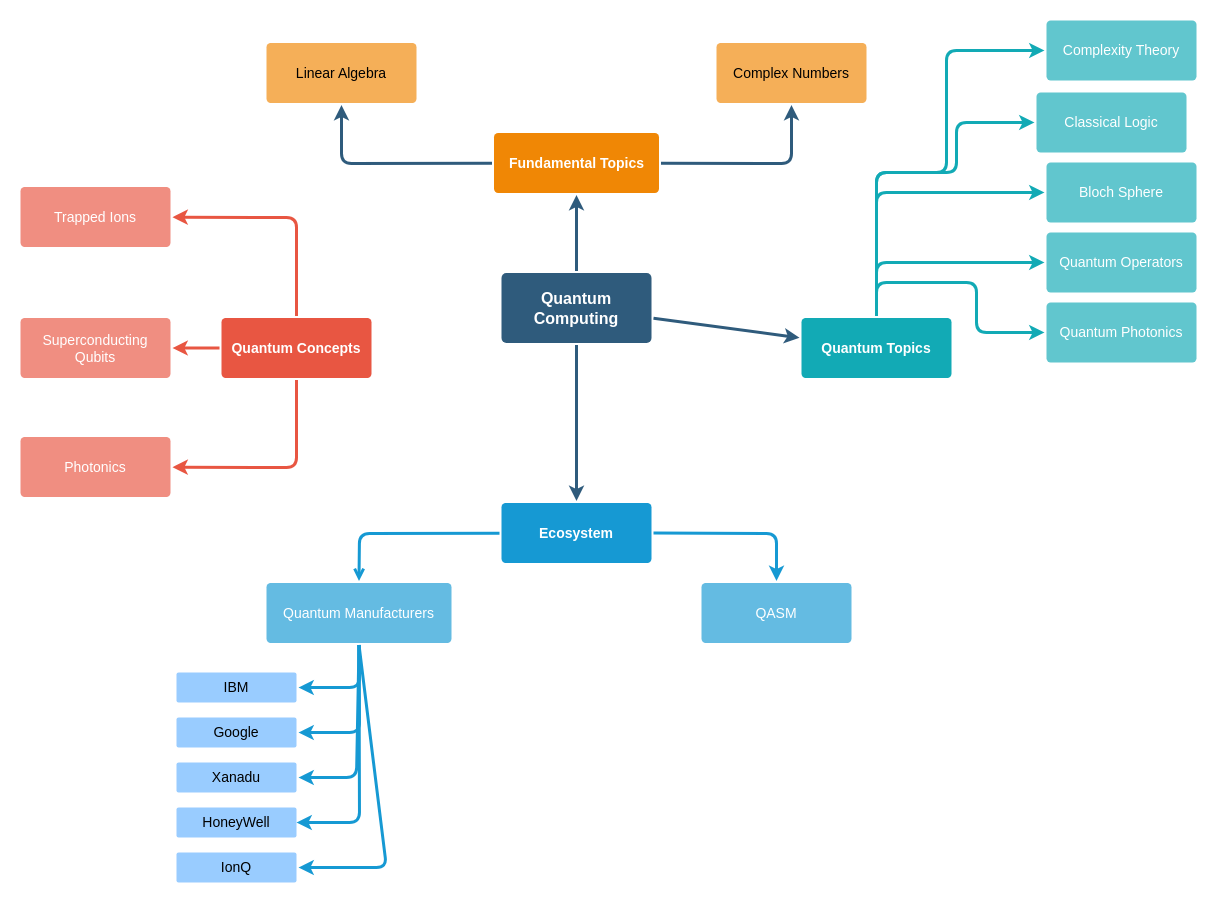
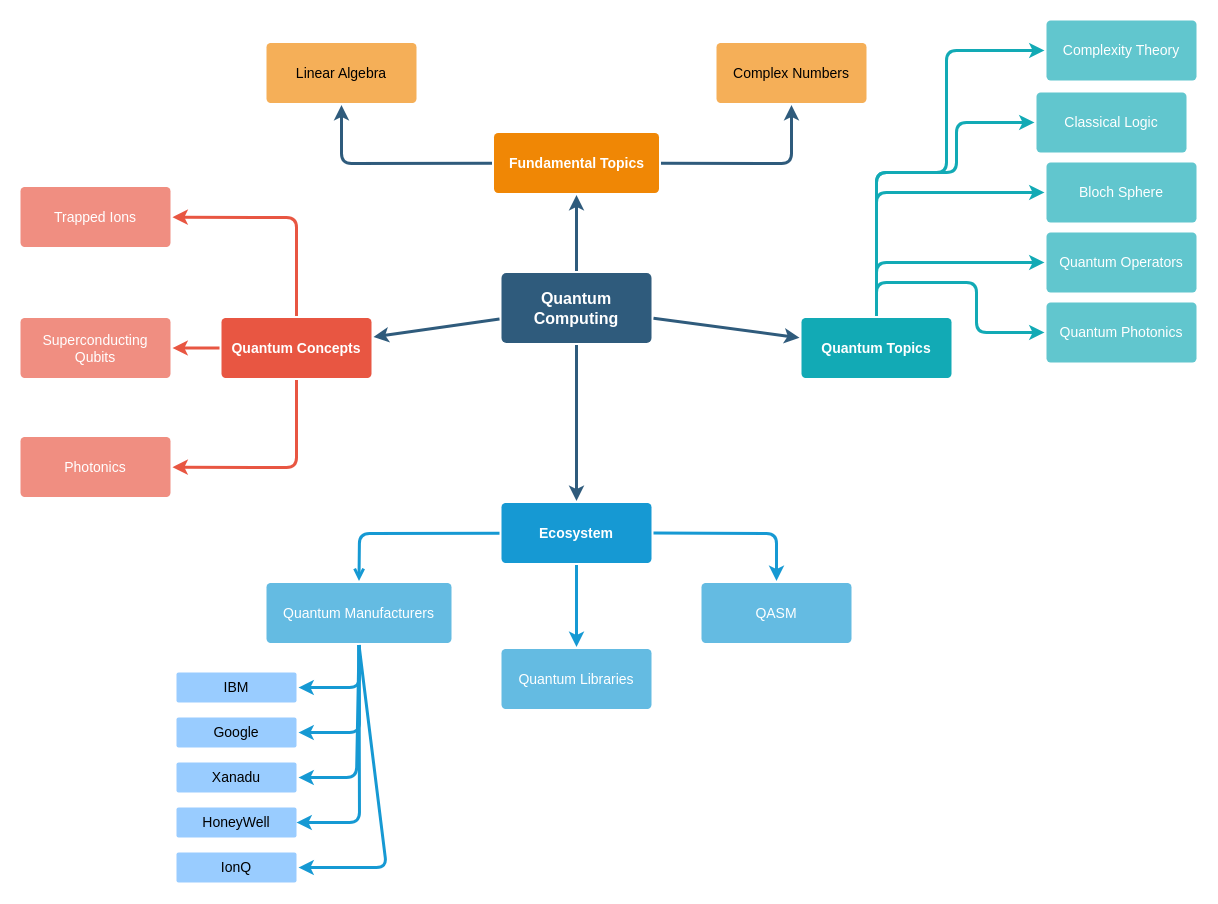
  <mxCell id="0" />
  <mxCell id="1" parent="0" />
  <mxCell id="2" value="" style="edgeStyle=none;rounded=0;jumpStyle=none;html=1;shadow=0;labelBackgroundColor=none;startArrow=none;startFill=0;endArrow=classic;endFill=1;jettySize=auto;orthogonalLoop=1;strokeColor=#2F5B7C;strokeWidth=3;fontFamily=Helvetica;fontSize=16;fontColor=#23445D;spacing=5;" parent="1" source="6" target="23" edge="1"><mxGeometry relative="1" as="geometry" /></mxCell>
  <mxCell id="3" value="" style="edgeStyle=none;rounded=0;jumpStyle=none;html=1;shadow=0;labelBackgroundColor=none;startArrow=none;startFill=0;endArrow=classic;endFill=1;jettySize=auto;orthogonalLoop=1;strokeColor=#2F5B7C;strokeWidth=3;fontFamily=Helvetica;fontSize=16;fontColor=#23445D;spacing=5;" parent="1" source="6" target="27" edge="1"><mxGeometry relative="1" as="geometry" /></mxCell>
  <mxCell id="4" value="" style="edgeStyle=none;rounded=0;jumpStyle=none;html=1;shadow=0;labelBackgroundColor=none;startArrow=none;startFill=0;endArrow=classic;endFill=1;jettySize=auto;orthogonalLoop=1;strokeColor=#2F5B7C;strokeWidth=3;fontFamily=Helvetica;fontSize=16;fontColor=#23445D;spacing=5;" parent="1" source="6" target="17" edge="1"><mxGeometry relative="1" as="geometry" /></mxCell>
+ <mxCell id="5" value="" style="edgeStyle=none;rounded=0;jumpStyle=none;html=1;shadow=0;labelBackgroundColor=none;startArrow=none;startFill=0;endArrow=classic;endFill=1;jettySize=auto;orthogonalLoop=1;strokeColor=#2F5B7C;strokeWidth=3;fontFamily=Helvetica;fontSize=16;fontColor=#23445D;spacing=5;" parent="1" source="6" target="10" edge="1"><mxGeometry relative="1" as="geometry" /></mxCell>
  <mxCell id="6" value="Quantum Computing" style="rounded=1;whiteSpace=wrap;html=1;shadow=0;labelBackgroundColor=none;strokeColor=none;strokeWidth=3;fillColor=#2F5B7C;fontFamily=Helvetica;fontSize=16;fontColor=#FFFFFF;align=center;fontStyle=1;spacing=5;arcSize=7;perimeterSpacing=2;" parent="1" vertex="1"><mxGeometry x="501" y="272.5" width="150" height="70" as="geometry" /></mxCell>
  <mxCell id="7" value="" style="edgeStyle=none;rounded=1;jumpStyle=none;html=1;shadow=0;labelBackgroundColor=none;startArrow=none;startFill=0;jettySize=auto;orthogonalLoop=1;strokeColor=#E85642;strokeWidth=3;fontFamily=Helvetica;fontSize=14;fontColor=#FFFFFF;spacing=5;fontStyle=1;fillColor=#b0e3e6;" parent="1" source="10" target="13" edge="1"><mxGeometry relative="1" as="geometry"><Array as="points"><mxPoint x="296" y="217" /></Array></mxGeometry></mxCell>
  <mxCell id="8" value="" style="edgeStyle=none;rounded=1;jumpStyle=none;html=1;shadow=0;labelBackgroundColor=none;startArrow=none;startFill=0;jettySize=auto;orthogonalLoop=1;strokeColor=#E85642;strokeWidth=3;fontFamily=Helvetica;fontSize=14;fontColor=#FFFFFF;spacing=5;fontStyle=1;fillColor=#b0e3e6;" parent="1" source="10" target="12" edge="1"><mxGeometry relative="1" as="geometry" /></mxCell>
  <mxCell id="9" value="" style="edgeStyle=none;rounded=1;jumpStyle=none;html=1;shadow=0;labelBackgroundColor=none;startArrow=none;startFill=0;jettySize=auto;orthogonalLoop=1;strokeColor=#E85642;strokeWidth=3;fontFamily=Helvetica;fontSize=14;fontColor=#FFFFFF;spacing=5;fontStyle=1;fillColor=#b0e3e6;" parent="1" source="10" target="11" edge="1"><mxGeometry relative="1" as="geometry"><Array as="points"><mxPoint x="296" y="467" /></Array></mxGeometry></mxCell>
  <mxCell id="10" value="Quantum Concepts" style="rounded=1;whiteSpace=wrap;html=1;shadow=0;labelBackgroundColor=none;strokeColor=none;strokeWidth=3;fillColor=#e85642;fontFamily=Helvetica;fontSize=14;fontColor=#FFFFFF;align=center;spacing=5;fontStyle=1;arcSize=7;perimeterSpacing=2;" parent="1" vertex="1"><mxGeometry x="221" y="317.5" width="150" height="60" as="geometry" /></mxCell>
  <mxCell id="11" value="Photonics" style="rounded=1;whiteSpace=wrap;html=1;shadow=0;labelBackgroundColor=none;strokeColor=none;strokeWidth=3;fillColor=#f08e81;fontFamily=Helvetica;fontSize=14;fontColor=#FFFFFF;align=center;spacing=5;fontStyle=0;arcSize=7;perimeterSpacing=2;" parent="1" vertex="1"><mxGeometry x="20" y="436.5" width="150" height="60" as="geometry" /></mxCell>
  <mxCell id="12" value="Superconducting Qubits" style="rounded=1;whiteSpace=wrap;html=1;shadow=0;labelBackgroundColor=none;strokeColor=none;strokeWidth=3;fillColor=#f08e81;fontFamily=Helvetica;fontSize=14;fontColor=#FFFFFF;align=center;spacing=5;fontStyle=0;arcSize=7;perimeterSpacing=2;" parent="1" vertex="1"><mxGeometry x="20" y="317.5" width="150" height="60" as="geometry" /></mxCell>
  <mxCell id="13" value="Trapped Ions" style="rounded=1;whiteSpace=wrap;html=1;shadow=0;labelBackgroundColor=none;strokeColor=none;strokeWidth=3;fillColor=#f08e81;fontFamily=Helvetica;fontSize=14;fontColor=#FFFFFF;align=center;spacing=5;fontStyle=0;arcSize=7;perimeterSpacing=2;" parent="1" vertex="1"><mxGeometry x="20" y="186.5" width="150" height="60" as="geometry" /></mxCell>
  <mxCell id="14" value="" style="edgeStyle=none;rounded=1;jumpStyle=none;html=1;shadow=0;labelBackgroundColor=none;startArrow=none;startFill=0;jettySize=auto;orthogonalLoop=1;strokeColor=#1699D3;strokeWidth=3;fontFamily=Helvetica;fontSize=14;fontColor=#FFFFFF;spacing=5;fontStyle=1;fillColor=#b0e3e6;entryX=0.5;entryY=0;entryDx=0;entryDy=0;endArrow=open;" parent="1" source="17" target="20" edge="1"><mxGeometry relative="1" as="geometry"><Array as="points"><mxPoint x="359" y="533" /></Array></mxGeometry></mxCell>
+ <mxCell id="15" value="" style="edgeStyle=none;rounded=1;jumpStyle=none;html=1;shadow=0;labelBackgroundColor=none;startArrow=none;startFill=0;jettySize=auto;orthogonalLoop=1;strokeColor=#1699D3;strokeWidth=3;fontFamily=Helvetica;fontSize=14;fontColor=#FFFFFF;spacing=5;fontStyle=1;fillColor=#b0e3e6;entryX=0.5;entryY=0;entryDx=0;entryDy=0;" parent="1" source="17" target="19" edge="1"><mxGeometry relative="1" as="geometry" /></mxCell>
  <mxCell id="16" value="" style="edgeStyle=none;rounded=1;jumpStyle=none;html=1;shadow=0;labelBackgroundColor=none;startArrow=none;startFill=0;jettySize=auto;orthogonalLoop=1;strokeColor=#1699D3;strokeWidth=3;fontFamily=Helvetica;fontSize=14;fontColor=#FFFFFF;spacing=5;fontStyle=1;fillColor=#b0e3e6;entryX=0.5;entryY=0;entryDx=0;entryDy=0;exitX=1;exitY=0.5;exitDx=0;exitDy=0;" parent="1" source="17" target="18" edge="1"><mxGeometry relative="1" as="geometry"><Array as="points"><mxPoint x="776" y="533" /></Array></mxGeometry></mxCell>
  <mxCell id="17" value="Ecosystem" style="rounded=1;whiteSpace=wrap;html=1;shadow=0;labelBackgroundColor=none;strokeColor=none;strokeWidth=3;fillColor=#1699d3;fontFamily=Helvetica;fontSize=14;fontColor=#FFFFFF;align=center;spacing=5;fontStyle=1;arcSize=7;perimeterSpacing=2;" parent="1" vertex="1"><mxGeometry x="501" y="502.5" width="150" height="60" as="geometry" /></mxCell>
  <mxCell id="18" value="QASM" style="rounded=1;whiteSpace=wrap;html=1;shadow=0;labelBackgroundColor=none;strokeColor=none;strokeWidth=3;fillColor=#64bbe2;fontFamily=Helvetica;fontSize=14;fontColor=#FFFFFF;align=center;spacing=5;arcSize=7;perimeterSpacing=2;" parent="1" vertex="1"><mxGeometry x="701" y="582.5" width="150" height="60" as="geometry" /></mxCell>
+ <mxCell id="19" value="Quantum Libraries" style="rounded=1;whiteSpace=wrap;html=1;shadow=0;labelBackgroundColor=none;strokeColor=none;strokeWidth=3;fillColor=#64bbe2;fontFamily=Helvetica;fontSize=14;fontColor=#FFFFFF;align=center;spacing=5;arcSize=7;perimeterSpacing=2;" parent="1" vertex="1"><mxGeometry x="501" y="648.5" width="150" height="60" as="geometry" /></mxCell>
  <mxCell id="20" value="Quantum Manufacturers" style="rounded=1;whiteSpace=wrap;html=1;shadow=0;labelBackgroundColor=none;strokeColor=none;strokeWidth=3;fillColor=#64bbe2;fontFamily=Helvetica;fontSize=14;fontColor=#FFFFFF;align=center;spacing=5;arcSize=7;perimeterSpacing=2;" parent="1" vertex="1"><mxGeometry x="266" y="582.5" width="185" height="60" as="geometry" /></mxCell>
  <mxCell id="21" style="edgeStyle=none;rounded=1;jumpStyle=none;html=1;shadow=0;labelBackgroundColor=none;startArrow=none;startFill=0;jettySize=auto;orthogonalLoop=1;strokeColor=#2F5B7C;strokeWidth=3;fontFamily=Helvetica;fontSize=14;fontColor=#FFFFFF;spacing=5;fontStyle=1;fillColor=#b0e3e6;" parent="1" source="23" target="25" edge="1"><mxGeometry relative="1" as="geometry"><Array as="points"><mxPoint x="341" y="163" /></Array></mxGeometry></mxCell>
  <mxCell id="22" style="edgeStyle=none;rounded=1;jumpStyle=none;html=1;shadow=0;labelBackgroundColor=none;startArrow=none;startFill=0;jettySize=auto;orthogonalLoop=1;strokeColor=#2F5B7C;strokeWidth=3;fontFamily=Helvetica;fontSize=14;fontColor=#FFFFFF;spacing=5;fontStyle=1;fillColor=#b0e3e6;" parent="1" source="23" target="24" edge="1"><mxGeometry relative="1" as="geometry"><Array as="points"><mxPoint x="791" y="163" /></Array></mxGeometry></mxCell>
  <mxCell id="23" value="Fundamental Topics" style="rounded=1;whiteSpace=wrap;html=1;shadow=0;labelBackgroundColor=none;strokeColor=none;strokeWidth=3;fillColor=#F08705;fontFamily=Helvetica;fontSize=14;fontColor=#FFFFFF;align=center;spacing=5;fontStyle=1;arcSize=7;perimeterSpacing=2;" parent="1" vertex="1"><mxGeometry x="493.5" y="132.5" width="165" height="60" as="geometry" /></mxCell>
  <mxCell id="24" value="&lt;font color=&quot;#000000&quot;&gt;Complex Numbers&lt;/font&gt;" style="rounded=1;whiteSpace=wrap;html=1;shadow=0;labelBackgroundColor=none;strokeColor=none;strokeWidth=3;fillColor=#f5af58;fontFamily=Helvetica;fontSize=14;fontColor=#FFFFFF;align=center;spacing=5;arcSize=7;perimeterSpacing=2;" parent="1" vertex="1"><mxGeometry x="716" y="42.5" width="150" height="60" as="geometry" /></mxCell>
  <mxCell id="25" value="&lt;font color=&quot;#000000&quot;&gt;Linear Algebra&lt;/font&gt;" style="rounded=1;whiteSpace=wrap;html=1;shadow=0;labelBackgroundColor=none;strokeColor=none;strokeWidth=3;fillColor=#f5af58;fontFamily=Helvetica;fontSize=14;fontColor=#FFFFFF;align=center;spacing=5;arcSize=7;perimeterSpacing=2;" parent="1" vertex="1"><mxGeometry x="266" y="42.5" width="150" height="60" as="geometry" /></mxCell>
  <mxCell id="26" style="edgeStyle=none;rounded=1;jumpStyle=none;html=1;shadow=0;labelBackgroundColor=none;startArrow=none;startFill=0;jettySize=auto;orthogonalLoop=1;strokeColor=#12AAB5;strokeWidth=3;fontFamily=Helvetica;fontSize=14;fontColor=#FFFFFF;spacing=5;fontStyle=1;fillColor=#b0e3e6;" parent="1" source="27" target="31" edge="1"><mxGeometry relative="1" as="geometry"><Array as="points"><mxPoint x="876" y="172" /><mxPoint x="946" y="172" /><mxPoint x="946" y="50" /></Array></mxGeometry></mxCell>
  <mxCell id="27" value="Quantum Topics" style="rounded=1;whiteSpace=wrap;html=1;shadow=0;labelBackgroundColor=none;strokeColor=none;strokeWidth=3;fillColor=#12aab5;fontFamily=Helvetica;fontSize=14;fontColor=#FFFFFF;align=center;spacing=5;fontStyle=1;arcSize=7;perimeterSpacing=2;" parent="1" vertex="1"><mxGeometry x="801" y="317.5" width="150" height="60" as="geometry" /></mxCell>
  <mxCell id="28" value="Quantum Operators" style="rounded=1;whiteSpace=wrap;html=1;shadow=0;labelBackgroundColor=none;strokeColor=none;strokeWidth=3;fillColor=#61c6ce;fontFamily=Helvetica;fontSize=14;fontColor=#FFFFFF;align=center;spacing=5;fontStyle=0;arcSize=7;perimeterSpacing=2;" parent="1" vertex="1"><mxGeometry x="1046" y="232" width="150" height="60" as="geometry" /></mxCell>
  <mxCell id="29" value="Bloch Sphere" style="rounded=1;whiteSpace=wrap;html=1;shadow=0;labelBackgroundColor=none;strokeColor=none;strokeWidth=3;fillColor=#61c6ce;fontFamily=Helvetica;fontSize=14;fontColor=#FFFFFF;align=center;spacing=5;fontStyle=0;arcSize=7;perimeterSpacing=2;" parent="1" vertex="1"><mxGeometry x="1046" y="162" width="150" height="60" as="geometry" /></mxCell>
  <mxCell id="30" value="Classical Logic" style="rounded=1;whiteSpace=wrap;html=1;shadow=0;labelBackgroundColor=none;strokeColor=none;strokeWidth=3;fillColor=#61c6ce;fontFamily=Helvetica;fontSize=14;fontColor=#FFFFFF;align=center;spacing=5;fontStyle=0;arcSize=7;perimeterSpacing=2;" parent="1" vertex="1"><mxGeometry x="1036" y="92" width="150" height="60" as="geometry" /></mxCell>
  <mxCell id="31" value="Complexity Theory" style="rounded=1;whiteSpace=wrap;html=1;shadow=0;labelBackgroundColor=none;strokeColor=none;strokeWidth=3;fillColor=#61c6ce;fontFamily=Helvetica;fontSize=14;fontColor=#FFFFFF;align=center;spacing=5;fontStyle=0;arcSize=7;perimeterSpacing=2;" parent="1" vertex="1"><mxGeometry x="1046" y="20" width="150" height="60" as="geometry" /></mxCell>
  <mxCell id="32" value="Quantum Photonics" style="rounded=1;whiteSpace=wrap;html=1;shadow=0;labelBackgroundColor=none;strokeColor=none;strokeWidth=3;fillColor=#61c6ce;fontFamily=Helvetica;fontSize=14;fontColor=#FFFFFF;align=center;spacing=5;fontStyle=0;arcSize=7;perimeterSpacing=2;" parent="1" vertex="1"><mxGeometry x="1046" y="302" width="150" height="60" as="geometry" /></mxCell>
  <mxCell id="33" style="edgeStyle=none;rounded=1;jumpStyle=none;html=1;shadow=0;labelBackgroundColor=none;startArrow=none;startFill=0;jettySize=auto;orthogonalLoop=1;strokeColor=#12AAB5;strokeWidth=3;fontFamily=Helvetica;fontSize=14;fontColor=#FFFFFF;spacing=5;fontStyle=1;fillColor=#b0e3e6;entryX=0;entryY=0.5;entryDx=0;entryDy=0;" parent="1" target="30" edge="1"><mxGeometry relative="1" as="geometry"><mxPoint x="876" y="312" as="sourcePoint" /><mxPoint x="1019" y="60" as="targetPoint" /><Array as="points"><mxPoint x="876" y="172" /><mxPoint x="956" y="172" /><mxPoint x="956" y="122" /></Array></mxGeometry></mxCell>
  <mxCell id="34" style="edgeStyle=none;rounded=1;jumpStyle=none;html=1;shadow=0;labelBackgroundColor=none;startArrow=none;startFill=0;jettySize=auto;orthogonalLoop=1;strokeColor=#12AAB5;strokeWidth=3;fontFamily=Helvetica;fontSize=14;fontColor=#FFFFFF;spacing=5;fontStyle=1;fillColor=#b0e3e6;entryX=0;entryY=0.5;entryDx=0;entryDy=0;" parent="1" target="29" edge="1"><mxGeometry relative="1" as="geometry"><mxPoint x="876" y="312" as="sourcePoint" /><mxPoint x="1029" y="70" as="targetPoint" /><Array as="points"><mxPoint x="876" y="192" /><mxPoint x="966" y="192" /><mxPoint x="956" y="192" /></Array></mxGeometry></mxCell>
  <mxCell id="35" style="edgeStyle=none;rounded=1;jumpStyle=none;html=1;shadow=0;labelBackgroundColor=none;startArrow=none;startFill=0;jettySize=auto;orthogonalLoop=1;strokeColor=#12AAB5;strokeWidth=3;fontFamily=Helvetica;fontSize=14;fontColor=#FFFFFF;spacing=5;fontStyle=1;fillColor=#b0e3e6;entryX=0;entryY=0.5;entryDx=0;entryDy=0;" parent="1" target="28" edge="1"><mxGeometry relative="1" as="geometry"><mxPoint x="876" y="312" as="sourcePoint" /><mxPoint x="1019" y="202" as="targetPoint" /><Array as="points"><mxPoint x="876" y="262" /><mxPoint x="966" y="262" /></Array></mxGeometry></mxCell>
  <mxCell id="36" style="edgeStyle=none;rounded=1;jumpStyle=none;html=1;shadow=0;labelBackgroundColor=none;startArrow=none;startFill=0;jettySize=auto;orthogonalLoop=1;strokeColor=#12AAB5;strokeWidth=3;fontFamily=Helvetica;fontSize=14;fontColor=#FFFFFF;spacing=5;fontStyle=1;fillColor=#b0e3e6;entryX=0;entryY=0.5;entryDx=0;entryDy=0;" parent="1" target="32" edge="1"><mxGeometry relative="1" as="geometry"><mxPoint x="876" y="312" as="sourcePoint" /><mxPoint x="1019" y="272" as="targetPoint" /><Array as="points"><mxPoint x="876" y="282" /><mxPoint x="976" y="282" /><mxPoint x="976" y="332" /></Array></mxGeometry></mxCell>
  <mxCell id="37" value="&lt;font color=&quot;#000000&quot;&gt;IBM&lt;/font&gt;" style="rounded=1;whiteSpace=wrap;html=1;shadow=0;labelBackgroundColor=none;strokeColor=none;strokeWidth=3;fillColor=#99CCFF;fontFamily=Helvetica;fontSize=14;fontColor=#FFFFFF;align=center;spacing=5;arcSize=7;perimeterSpacing=2;" parent="1" vertex="1"><mxGeometry x="176" y="672" width="120" height="30" as="geometry" /></mxCell>
  <mxCell id="38" value="&lt;font color=&quot;#000000&quot;&gt;Google&lt;/font&gt;" style="rounded=1;whiteSpace=wrap;html=1;shadow=0;labelBackgroundColor=none;strokeColor=none;strokeWidth=3;fillColor=#99CCFF;fontFamily=Helvetica;fontSize=14;fontColor=#FFFFFF;align=center;spacing=5;arcSize=7;perimeterSpacing=2;" parent="1" vertex="1"><mxGeometry x="176" y="717" width="120" height="30" as="geometry" /></mxCell>
  <mxCell id="39" value="&lt;font color=&quot;#000000&quot;&gt;Xanadu&lt;/font&gt;" style="rounded=1;whiteSpace=wrap;html=1;shadow=0;labelBackgroundColor=none;strokeColor=none;strokeWidth=3;fillColor=#99CCFF;fontFamily=Helvetica;fontSize=14;fontColor=#FFFFFF;align=center;spacing=5;arcSize=7;perimeterSpacing=2;" parent="1" vertex="1"><mxGeometry x="176" y="762" width="120" height="30" as="geometry" /></mxCell>
  <mxCell id="40" value="&lt;font color=&quot;#000000&quot;&gt;HoneyWell&lt;/font&gt;" style="rounded=1;whiteSpace=wrap;html=1;shadow=0;labelBackgroundColor=none;strokeColor=none;strokeWidth=3;fillColor=#99CCFF;fontFamily=Helvetica;fontSize=14;fontColor=#FFFFFF;align=center;spacing=5;arcSize=7;perimeterSpacing=2;" parent="1" vertex="1"><mxGeometry x="176" y="807" width="120" height="30" as="geometry" /></mxCell>
  <mxCell id="41" value="&lt;font color=&quot;#000000&quot;&gt;IonQ&lt;/font&gt;" style="rounded=1;whiteSpace=wrap;html=1;shadow=0;labelBackgroundColor=none;strokeColor=none;strokeWidth=3;fillColor=#99CCFF;fontFamily=Helvetica;fontSize=14;fontColor=#FFFFFF;align=center;spacing=5;arcSize=7;perimeterSpacing=2;" parent="1" vertex="1"><mxGeometry x="176" y="852" width="120" height="30" as="geometry" /></mxCell>
  <mxCell id="42" value="" style="edgeStyle=none;rounded=1;jumpStyle=none;html=1;shadow=0;labelBackgroundColor=none;startArrow=none;startFill=0;jettySize=auto;orthogonalLoop=1;strokeColor=#1699D3;strokeWidth=3;fontFamily=Helvetica;fontSize=14;fontColor=#FFFFFF;spacing=5;fontStyle=1;fillColor=#b0e3e6;entryX=1;entryY=0.5;entryDx=0;entryDy=0;exitX=0.5;exitY=1;exitDx=0;exitDy=0;" parent="1" source="20" target="41" edge="1"><mxGeometry relative="1" as="geometry"><mxPoint x="376" y="702" as="sourcePoint" /><mxPoint x="256" y="789.82" as="targetPoint" /><Array as="points"><mxPoint x="386" y="867" /></Array></mxGeometry></mxCell>
  <mxCell id="43" value="" style="edgeStyle=none;rounded=1;jumpStyle=none;html=1;shadow=0;labelBackgroundColor=none;startArrow=none;startFill=0;jettySize=auto;orthogonalLoop=1;strokeColor=#1699D3;strokeWidth=3;fontFamily=Helvetica;fontSize=14;fontColor=#FFFFFF;spacing=5;fontStyle=1;fillColor=#b0e3e6;exitX=0.5;exitY=1;exitDx=0;exitDy=0;" parent="1" source="20" edge="1"><mxGeometry relative="1" as="geometry"><mxPoint x="386" y="772" as="sourcePoint" /><mxPoint x="296" y="822" as="targetPoint" /><Array as="points"><mxPoint x="359" y="822" /></Array></mxGeometry></mxCell>
  <mxCell id="44" value="" style="edgeStyle=none;rounded=1;jumpStyle=none;html=1;shadow=0;labelBackgroundColor=none;startArrow=none;startFill=0;jettySize=auto;orthogonalLoop=1;strokeColor=#1699D3;strokeWidth=3;fontFamily=Helvetica;fontSize=14;fontColor=#FFFFFF;spacing=5;fontStyle=1;fillColor=#b0e3e6;entryX=1;entryY=0.5;entryDx=0;entryDy=0;exitX=0.5;exitY=1;exitDx=0;exitDy=0;" parent="1" source="20" target="39" edge="1"><mxGeometry relative="1" as="geometry"><mxPoint x="368.5" y="654.5" as="sourcePoint" /><mxPoint x="308" y="877" as="targetPoint" /><Array as="points"><mxPoint x="356" y="777" /></Array></mxGeometry></mxCell>
  <mxCell id="45" value="" style="edgeStyle=none;rounded=1;jumpStyle=none;html=1;shadow=0;labelBackgroundColor=none;startArrow=none;startFill=0;jettySize=auto;orthogonalLoop=1;strokeColor=#1699D3;strokeWidth=3;fontFamily=Helvetica;fontSize=14;fontColor=#FFFFFF;spacing=5;fontStyle=1;fillColor=#b0e3e6;entryX=1;entryY=0.5;entryDx=0;entryDy=0;exitX=0.5;exitY=1;exitDx=0;exitDy=0;" parent="1" source="20" target="38" edge="1"><mxGeometry relative="1" as="geometry"><mxPoint x="378.5" y="664.5" as="sourcePoint" /><mxPoint x="318" y="887" as="targetPoint" /><Array as="points"><mxPoint x="359" y="732" /></Array></mxGeometry></mxCell>
  <mxCell id="46" value="" style="edgeStyle=none;rounded=1;jumpStyle=none;html=1;shadow=0;labelBackgroundColor=none;startArrow=none;startFill=0;jettySize=auto;orthogonalLoop=1;strokeColor=#1699D3;strokeWidth=3;fontFamily=Helvetica;fontSize=14;fontColor=#FFFFFF;spacing=5;fontStyle=1;fillColor=#b0e3e6;entryX=1;entryY=0.5;entryDx=0;entryDy=0;exitX=0.5;exitY=1;exitDx=0;exitDy=0;" parent="1" source="20" target="37" edge="1"><mxGeometry relative="1" as="geometry"><mxPoint x="388.5" y="674.5" as="sourcePoint" /><mxPoint x="328" y="897" as="targetPoint" /><Array as="points"><mxPoint x="359" y="687" /></Array></mxGeometry></mxCell>
